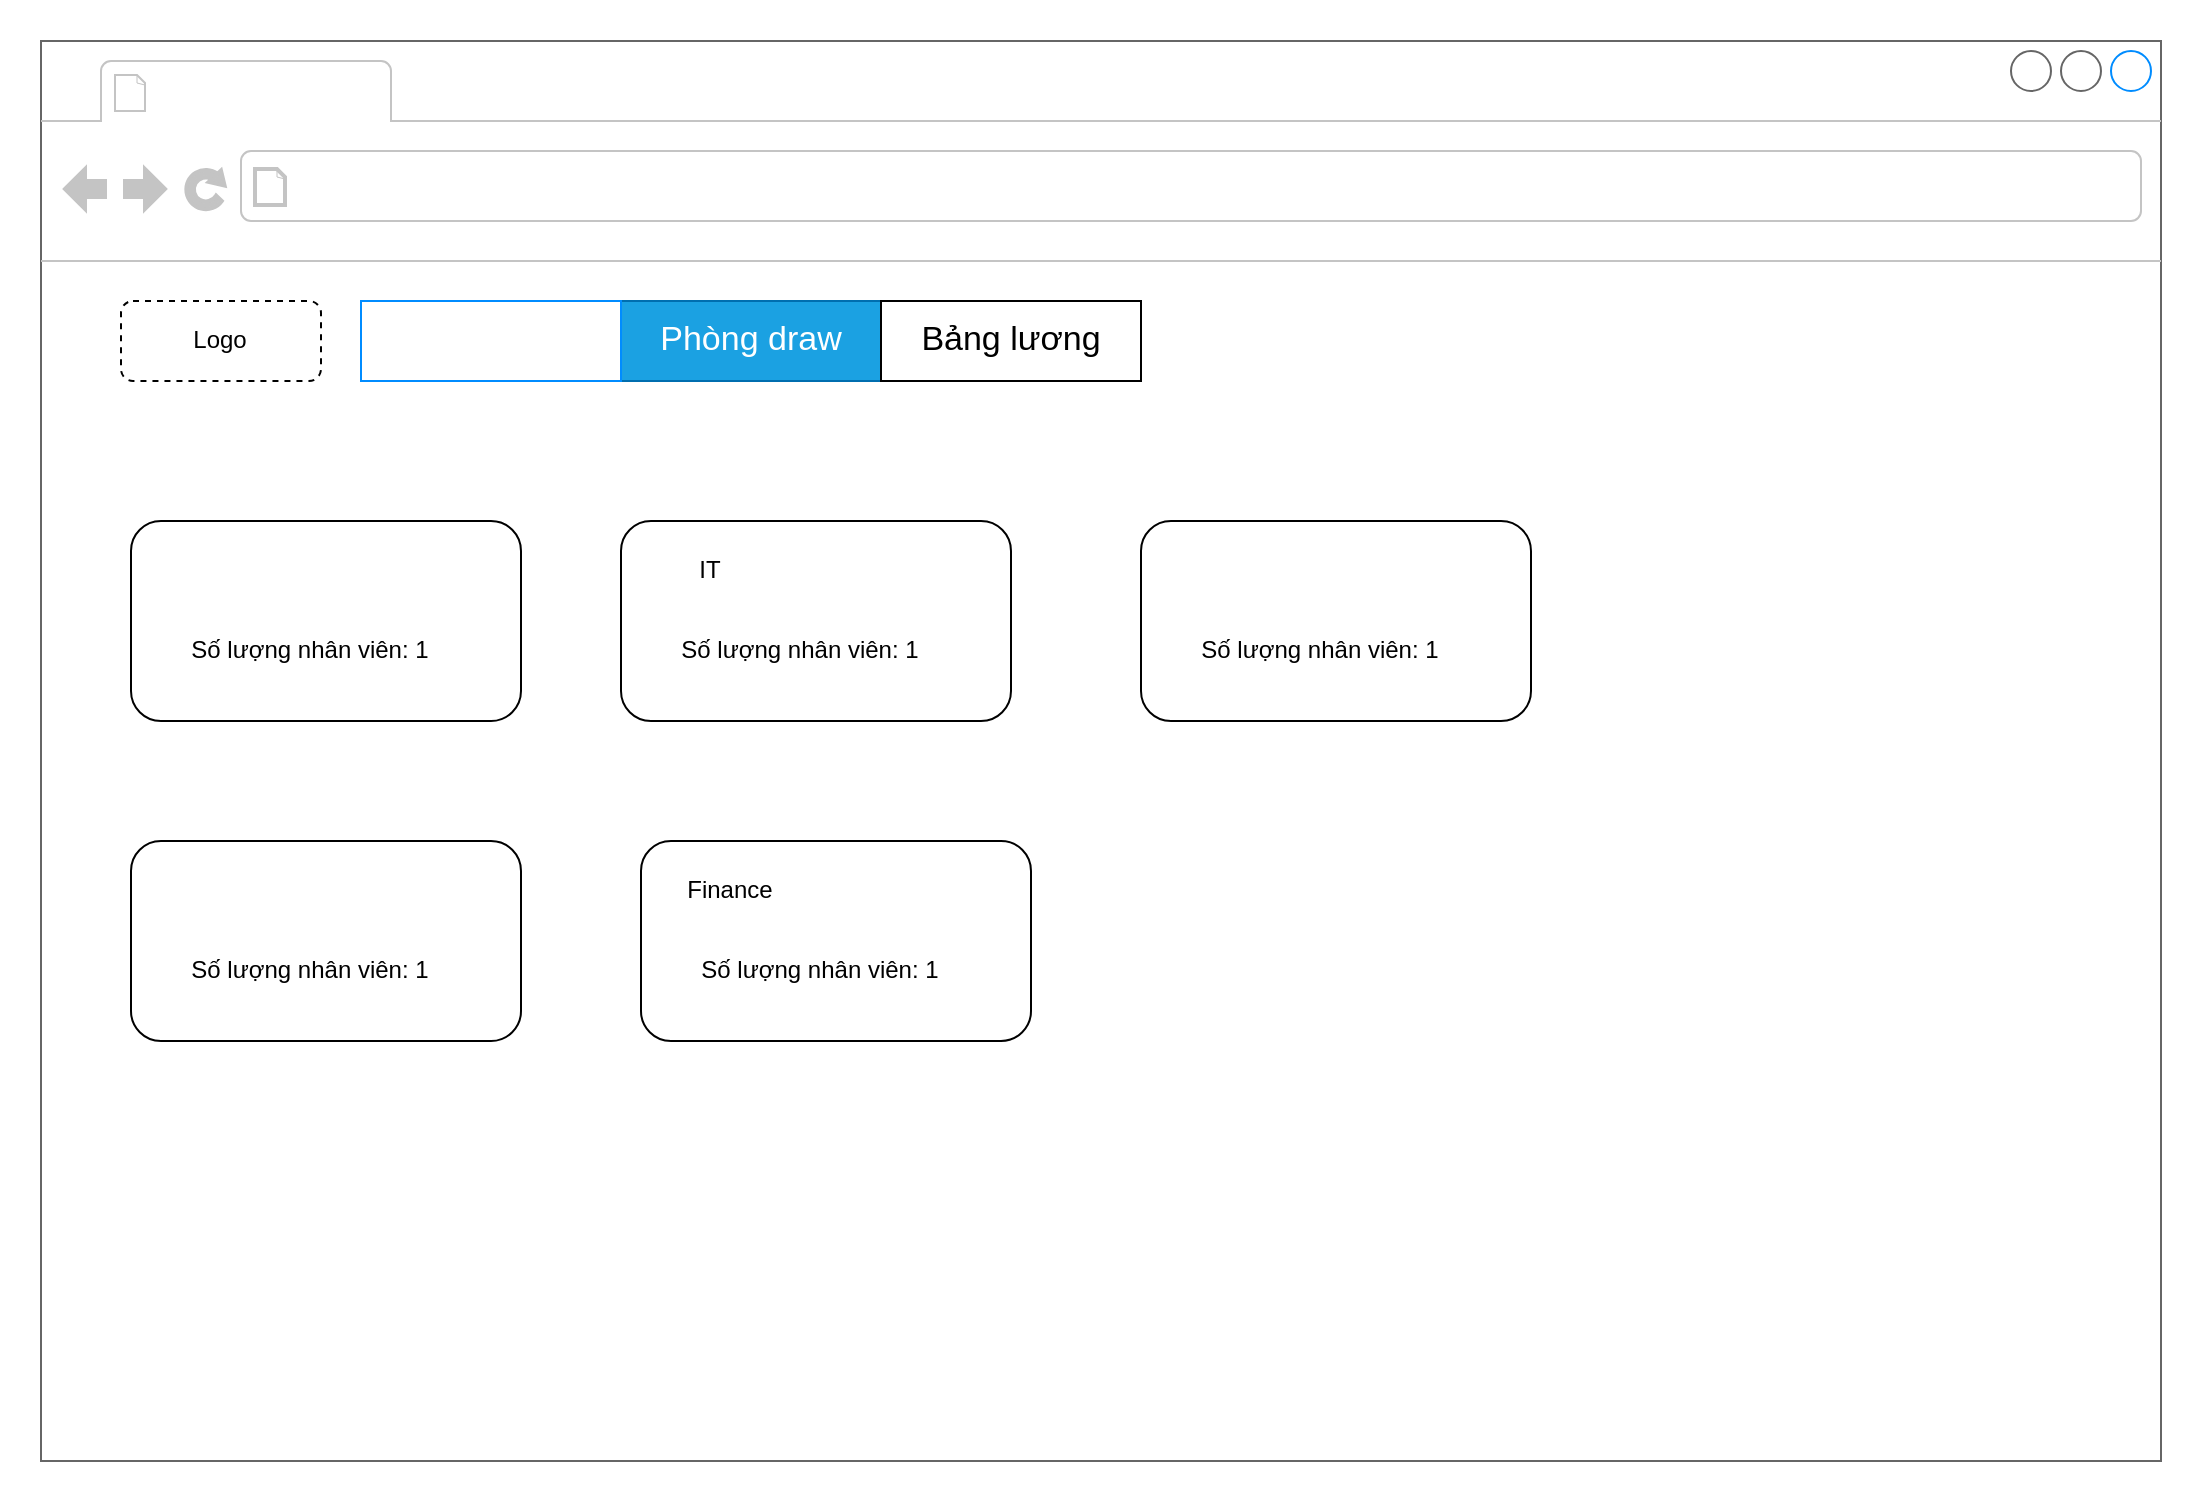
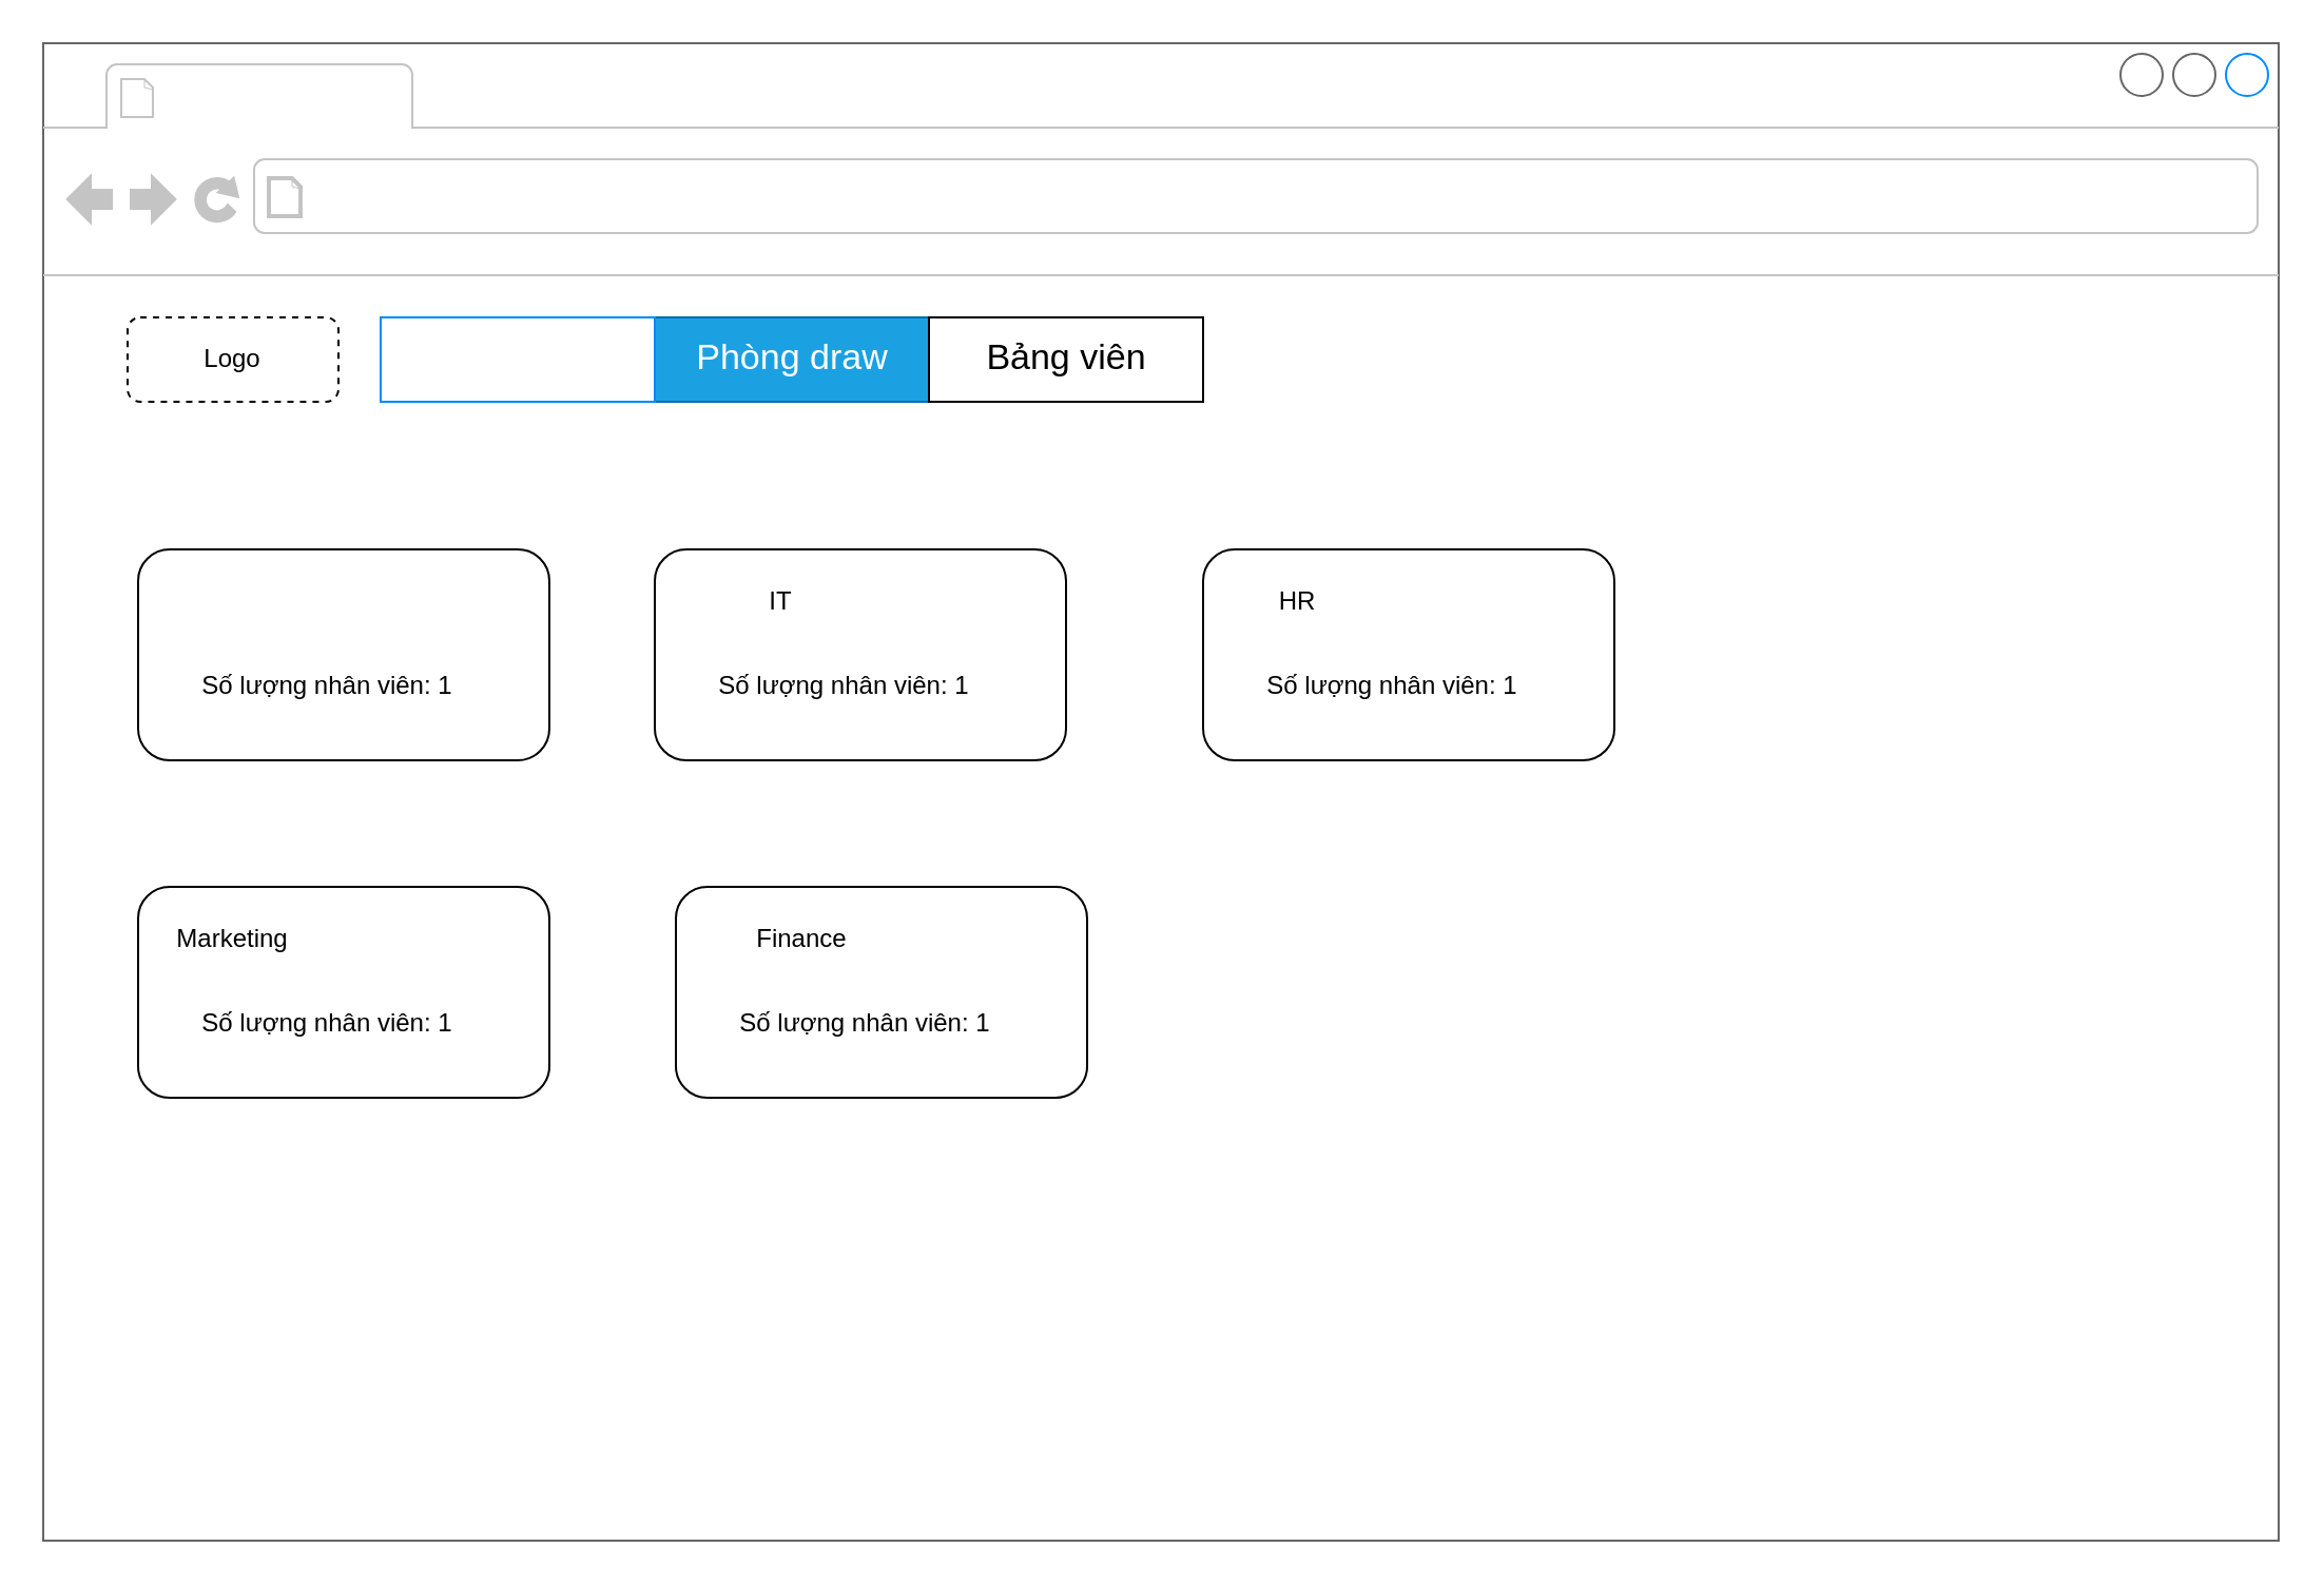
  <mxCell id="0" />
  <mxCell id="1" parent="0" />
  <mxCell id="2" value="" style="strokeWidth=1;shadow=0;dashed=0;align=center;html=1;shape=mxgraph.mockup.containers.browserWindow;rSize=0;strokeColor=#666666;strokeColor2=#008cff;strokeColor3=#c4c4c4;mainText=,;recursiveResize=0;" parent="1" vertex="1"><mxGeometry x="20" y="20" width="1060" height="710" as="geometry" /></mxCell>
  <mxCell id="3" value="Logo" style="rounded=1;whiteSpace=wrap;html=1;dashed=1;" parent="2" vertex="1"><mxGeometry x="40" y="130" width="100" height="40" as="geometry" /></mxCell>
  <mxCell id="4" value="" style="strokeWidth=1;shadow=0;dashed=0;align=center;html=1;shape=mxgraph.mockup.text.rrect;rSize=0;strokeColor=#666666;container=0;" parent="2" vertex="1"><mxGeometry x="160" y="130" width="390" height="40" as="geometry" /></mxCell>
  <mxCell id="5" value="" style="group" parent="2" vertex="1" connectable="0"><mxGeometry x="160" y="130" width="390" height="40" as="geometry" /></mxCell>
  <mxCell id="6" value="Phòng draw" style="strokeWidth=1;shadow=0;dashed=0;align=center;html=1;shape=mxgraph.mockup.text.rrect;rSize=0;fontSize=17;fillColor=#1ba1e2;fontColor=#ffffff;strokeColor=#006EAF;" parent="5" vertex="1"><mxGeometry x="130" width="130" height="40" as="geometry" /></mxCell>
- <mxCell id="7" value="Bảng lương" style="strokeWidth=1;shadow=0;dashed=0;align=center;html=1;shape=mxgraph.mockup.text.rrect;rSize=0;fontSize=17;" parent="5" vertex="1"><mxGeometry x="260" width="130" height="40" as="geometry" /></mxCell>
+ <mxCell id="7" value="Bảng viên" style="strokeWidth=1;shadow=0;dashed=0;align=center;html=1;shape=mxgraph.mockup.text.rrect;rSize=0;fontSize=17;" parent="5" vertex="1"><mxGeometry x="260" width="130" height="40" as="geometry" /></mxCell>
  <mxCell id="8" value="Phòng viên" style="strokeWidth=1;shadow=0;dashed=0;align=center;html=1;shape=mxgraph.mockup.text.rrect;rSize=0;fontSize=17;fontColor=#ffffff;fillColor=none;strokeColor=#008cff;" parent="5" vertex="1"><mxGeometry width="130" height="40" as="geometry" /></mxCell>
  <mxCell id="9" value="" style="group" vertex="1" connectable="0" parent="2"><mxGeometry x="45" y="240" width="195" height="100" as="geometry" /></mxCell>
  <mxCell id="10" value="" style="rounded=1;whiteSpace=wrap;html=1;fillColor=default;" vertex="1" parent="9"><mxGeometry width="195" height="100" as="geometry" /></mxCell>
  <mxCell id="11" value="Số lượng nhân viên: 1" style="text;html=1;strokeColor=none;fillColor=none;align=center;verticalAlign=middle;whiteSpace=wrap;rounded=0;" vertex="1" parent="9"><mxGeometry x="15" y="50" width="150" height="30" as="geometry" /></mxCell>
  <mxCell id="12" value="" style="group" vertex="1" connectable="0" parent="2"><mxGeometry x="290" y="240" width="195" height="100" as="geometry" /></mxCell>
  <mxCell id="13" value="" style="rounded=1;whiteSpace=wrap;html=1;fillColor=default;" vertex="1" parent="12"><mxGeometry width="195" height="100" as="geometry" /></mxCell>
- <mxCell id="14" value="IT" style="text;html=1;strokeColor=none;fillColor=none;align=center;verticalAlign=middle;whiteSpace=wrap;rounded=0;" vertex="1" parent="12"><mxGeometry x="15" y="10" width="60" height="30" as="geometry" /></mxCell>
+ <mxCell id="14" value="IT" style="text;html=1;strokeColor=none;fillColor=none;align=center;verticalAlign=middle;whiteSpace=wrap;rounded=0;" vertex="1" parent="12"><mxGeometry x="30" y="10" width="60" height="30" as="geometry" /></mxCell>
  <mxCell id="15" value="Số lượng nhân viên: 1" style="text;html=1;strokeColor=none;fillColor=none;align=center;verticalAlign=middle;whiteSpace=wrap;rounded=0;" vertex="1" parent="12"><mxGeometry x="15" y="50" width="150" height="30" as="geometry" /></mxCell>
  <mxCell id="16" value="" style="group" vertex="1" connectable="0" parent="2"><mxGeometry x="550" y="240" width="195" height="100" as="geometry" /></mxCell>
  <mxCell id="17" value="" style="group" vertex="1" connectable="0" parent="16"><mxGeometry width="195" height="100" as="geometry" /></mxCell>
  <mxCell id="18" value="" style="rounded=1;whiteSpace=wrap;html=1;fillColor=default;" vertex="1" parent="17"><mxGeometry width="195" height="100" as="geometry" /></mxCell>
+ <mxCell id="19" value="HR" style="text;html=1;strokeColor=none;fillColor=none;align=center;verticalAlign=middle;whiteSpace=wrap;rounded=0;" vertex="1" parent="17"><mxGeometry x="15" y="10" width="60" height="30" as="geometry" /></mxCell>
  <mxCell id="20" value="Số lượng nhân viên: 1" style="text;html=1;strokeColor=none;fillColor=none;align=center;verticalAlign=middle;whiteSpace=wrap;rounded=0;" vertex="1" parent="17"><mxGeometry x="15" y="50" width="150" height="30" as="geometry" /></mxCell>
  <mxCell id="21" value="" style="group" vertex="1" connectable="0" parent="2"><mxGeometry x="45" y="400" width="195" height="100" as="geometry" /></mxCell>
  <mxCell id="22" value="" style="rounded=1;whiteSpace=wrap;html=1;fillColor=default;" vertex="1" parent="21"><mxGeometry width="195" height="100" as="geometry" /></mxCell>
+ <mxCell id="23" value="Marketing" style="text;html=1;strokeColor=none;fillColor=none;align=center;verticalAlign=middle;whiteSpace=wrap;rounded=0;" vertex="1" parent="21"><mxGeometry x="15" y="10" width="60" height="30" as="geometry" /></mxCell>
  <mxCell id="24" value="Số lượng nhân viên: 1" style="text;html=1;strokeColor=none;fillColor=none;align=center;verticalAlign=middle;whiteSpace=wrap;rounded=0;" vertex="1" parent="21"><mxGeometry x="15" y="50" width="150" height="30" as="geometry" /></mxCell>
  <mxCell id="25" value="" style="group" vertex="1" connectable="0" parent="2"><mxGeometry x="300" y="400" width="195" height="100" as="geometry" /></mxCell>
  <mxCell id="26" value="" style="rounded=1;whiteSpace=wrap;html=1;fillColor=default;" vertex="1" parent="25"><mxGeometry width="195" height="100" as="geometry" /></mxCell>
- <mxCell id="27" value="Finance" style="text;html=1;strokeColor=none;fillColor=none;align=center;verticalAlign=middle;whiteSpace=wrap;rounded=0;" vertex="1" parent="25"><mxGeometry x="15" y="10" width="60" height="30" as="geometry" /></mxCell>
+ <mxCell id="27" value="Finance" style="text;html=1;strokeColor=none;fillColor=none;align=center;verticalAlign=middle;whiteSpace=wrap;rounded=0;" vertex="1" parent="25"><mxGeometry x="30" y="10" width="60" height="30" as="geometry" /></mxCell>
  <mxCell id="28" value="Số lượng nhân viên: 1" style="text;html=1;strokeColor=none;fillColor=none;align=center;verticalAlign=middle;whiteSpace=wrap;rounded=0;" vertex="1" parent="25"><mxGeometry x="15" y="50" width="150" height="30" as="geometry" /></mxCell>
